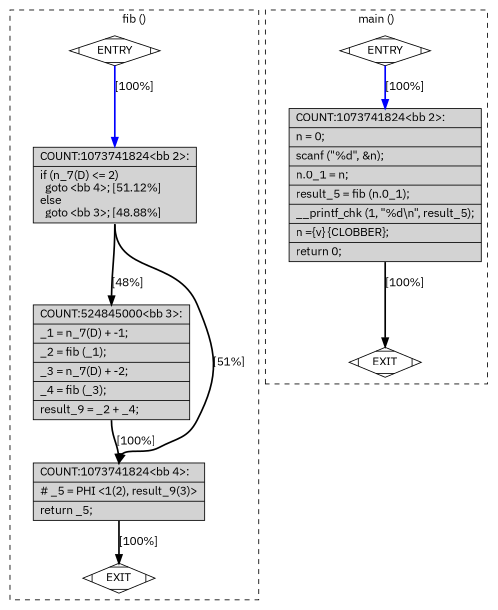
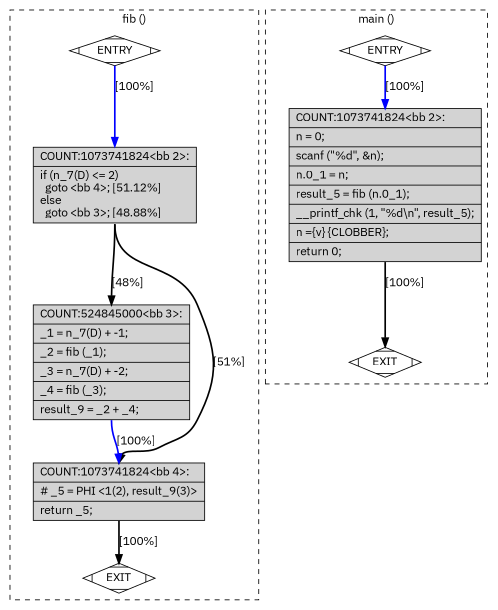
  digraph {
    fontname="IBM Plex Sans"
    node [fillcolor=white shape=Mdiamond style=filled fontname="IBM Plex Sans"]
    edge [constraint=true headport=n style="solid,bold" tailport=s fontname="IBM Plex Sans" color=black weight=10]
    n1 [label=ENTRY]
    n2 [label=EXIT]
    n3 [fillcolor=lightgrey label="{COUNT:1073741824\<bb\ 2\>:\l|if\ (n_7(D)\ \<=\ 2)\l\ \ goto\ \<bb\ 4\>;\ [51.12%]\lelse\l\ \ goto\ \<bb\ 3\>;\ [48.88%]\l}" shape=record]
    n4 [fillcolor=lightgrey label="{COUNT:524845000\<bb\ 3\>:\l|_1\ =\ n_7(D)\ +\ -1;\l|_2\ =\ fib\ (_1);\l|_3\ =\ n_7(D)\ +\ -2;\l|_4\ =\ fib\ (_3);\l|result_9\ =\ _2\ +\ _4;\l}" shape=record]
    n5 [fillcolor=lightgrey label="{COUNT:1073741824\<bb\ 4\>:\l|#\ _5\ =\ PHI\ \<1(2),\ result_9(3)\>\l|return\ _5;\l}" shape=record]
    n6 [label=ENTRY]
    n7 [label=EXIT]
    n8 [fillcolor=lightgrey label="{COUNT:1073741824\<bb\ 2\>:\l|n\ =\ 0;\l|scanf\ (\"%d\",\ &n);\l|n.0_1\ =\ n;\l|result_5\ =\ fib\ (n.0_1);\l|__printf_chk\ (1,\ \"%d\\n\",\ result_5);\l|n\ =\{v\}\ \{CLOBBER\};\l|return\ 0;\l}" shape=record]
    subgraph cluster_1 {
      color=black
      label="fib ()"
      style=dashed
      n1
      n2
      n3
      n4
      n5
    }
    subgraph cluster_2 {
      color=black
      label="main ()"
      style=dashed
      n6
      n7
      n8
    }
    n1 -> n2 [style=invis color="" weight=""]
    n1 -> n3 [color=blue label="[100%]" weight=100]
    n3 -> n4 [label="[48%]"]
    n3 -> n5 [label="[51%]"]
-   n4 -> n5 [label="[100%]" weight=100]
+   n4 -> n5 [color=blue label="[100%]" weight=100]
    n5 -> n2 [label="[100%]"]
    n6 -> n7 [style=invis color="" weight=""]
    n6 -> n8 [color=blue label="[100%]" weight=100]
    n8 -> n7 [label="[100%]"]
  }
